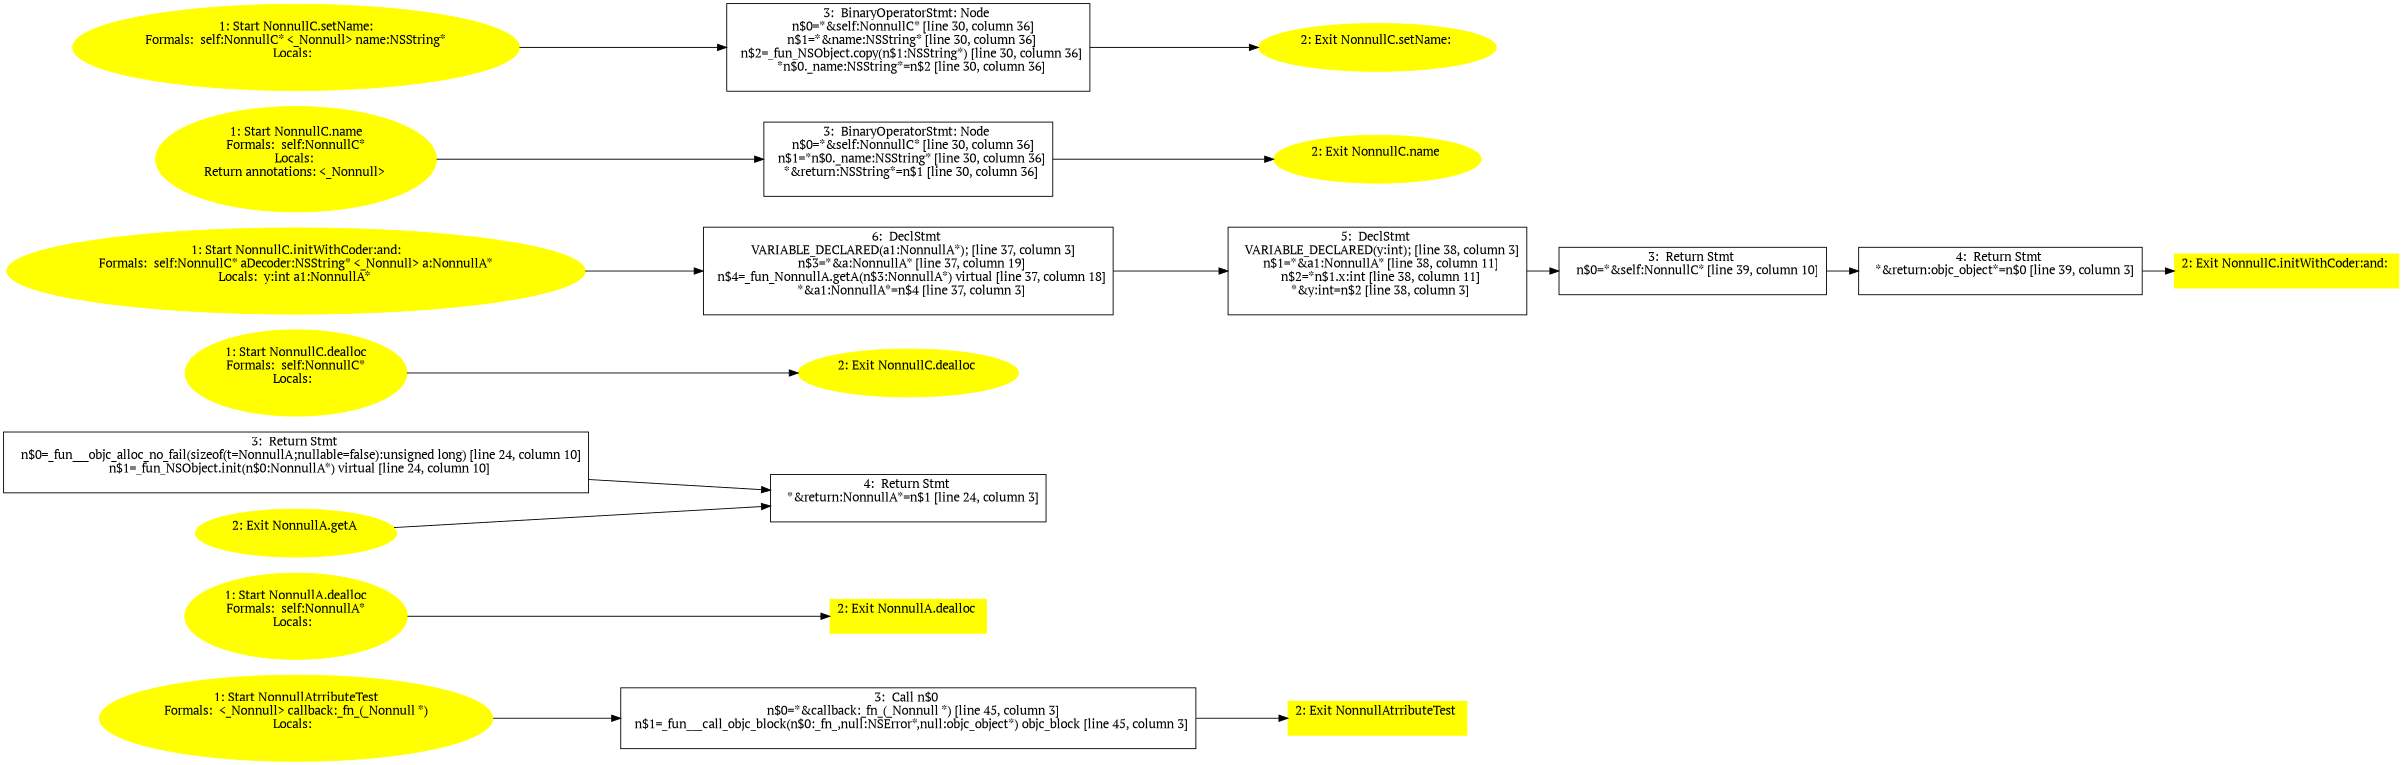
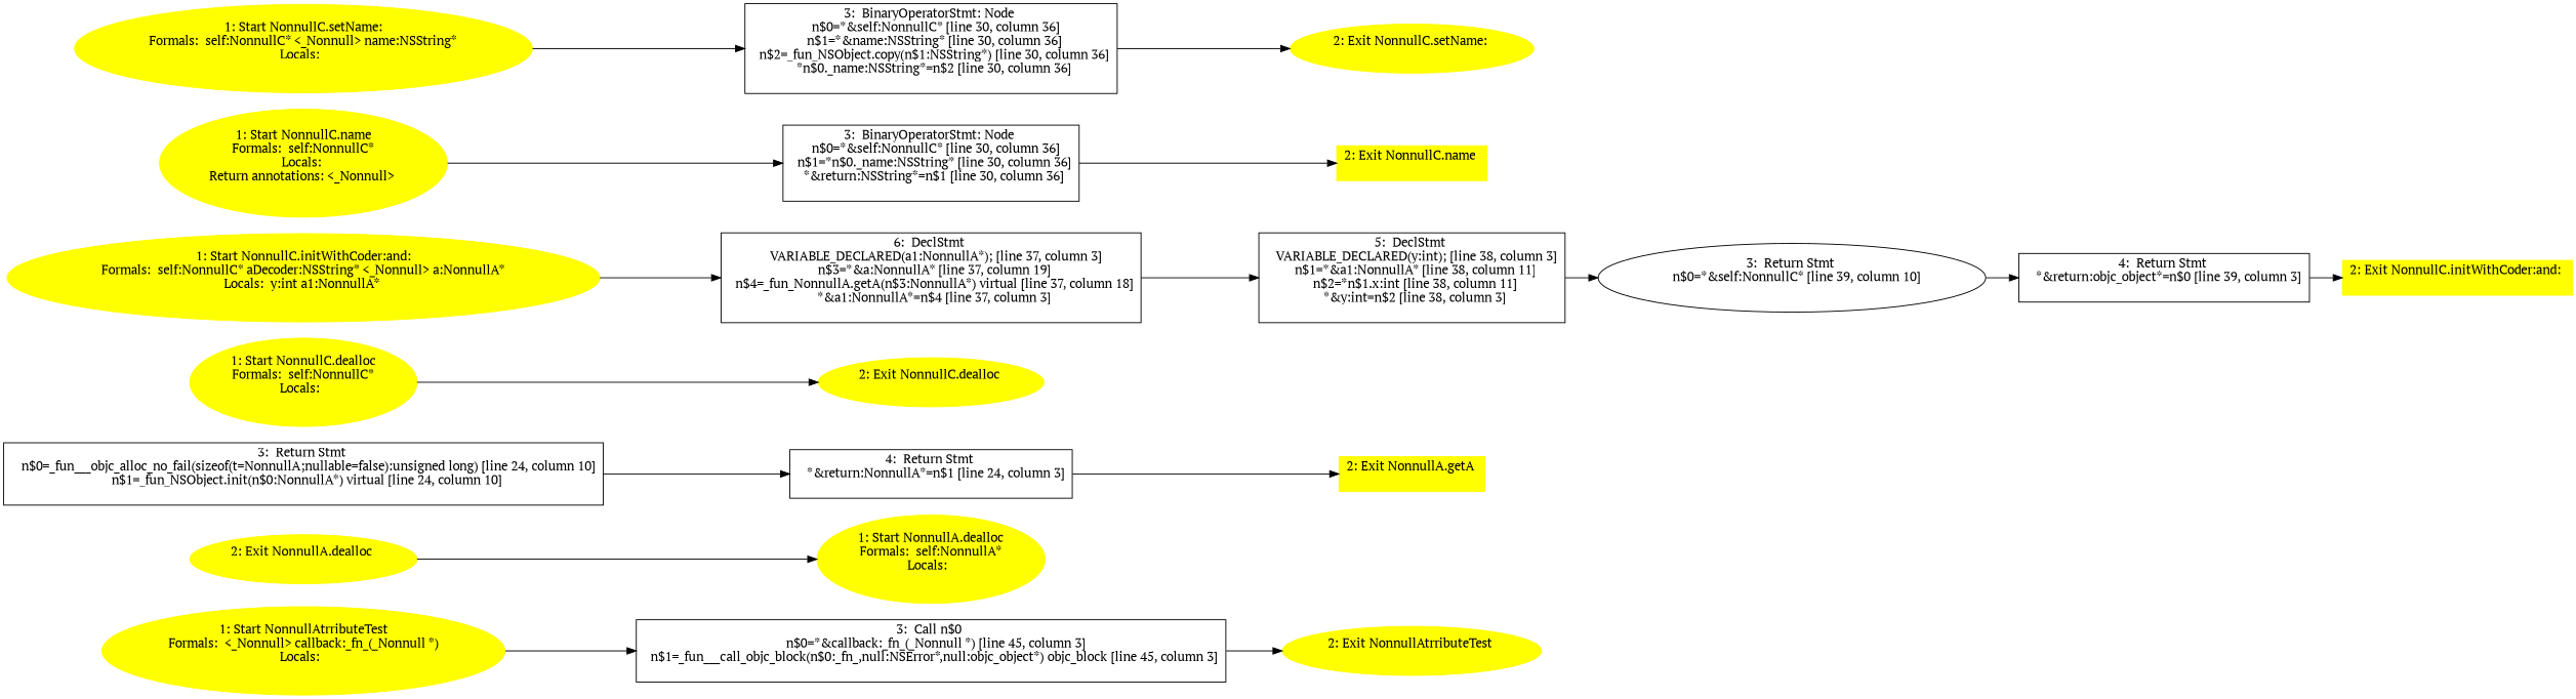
  digraph {
    fontname="PT Serif"
    rankdir=LR
    node [color=yellow fontname="PT Serif" style=filled]
    edge [fontname="PT Serif"]
    n1 [label="1: Start NonnullAtrributeTest\nFormals:  <_Nonnull> callback:_fn_(_Nonnull *)\nLocals:  \n  "]
    n2 [label="3:  Call n$0 \n   n$0=*&callback:_fn_(_Nonnull *) [line 45, column 3]\n  n$1=_fun___call_objc_block(n$0:_fn_,null:NSError*,null:objc_object*) objc_block [line 45, column 3]\n " shape=box color="" style=""]
-   n3 [label="2: Exit NonnullAtrributeTest \n  " shape=box]
+   n3 [label="2: Exit NonnullAtrributeTest \n  "]
    n4 [label="1: Start NonnullA.dealloc\nFormals:  self:NonnullA*\nLocals:  \n  "]
-   n5 [label="2: Exit NonnullA.dealloc \n  " shape=box]
+   n5 [label="2: Exit NonnullA.dealloc \n  "]
    n6 [label="3:  Return Stmt \n   n$0=_fun___objc_alloc_no_fail(sizeof(t=NonnullA;nullable=false):unsigned long) [line 24, column 10]\n  n$1=_fun_NSObject.init(n$0:NonnullA*) virtual [line 24, column 10]\n " shape=box color="" style=""]
    n7 [label="4:  Return Stmt \n   *&return:NonnullA*=n$1 [line 24, column 3]\n " shape=box color="" style=""]
-   n8 [label="2: Exit NonnullA.getA \n  "]
+   n8 [label="2: Exit NonnullA.getA \n  " shape=box]
    n9 [label="1: Start NonnullC.dealloc\nFormals:  self:NonnullC*\nLocals:  \n  "]
    n10 [label="2: Exit NonnullC.dealloc \n  "]
    n11 [label="1: Start NonnullC.initWithCoder:and:\nFormals:  self:NonnullC* aDecoder:NSString* <_Nonnull> a:NonnullA*\nLocals:  y:int a1:NonnullA* \n  "]
    n12 [label="6:  DeclStmt \n   VARIABLE_DECLARED(a1:NonnullA*); [line 37, column 3]\n  n$3=*&a:NonnullA* [line 37, column 19]\n  n$4=_fun_NonnullA.getA(n$3:NonnullA*) virtual [line 37, column 18]\n  *&a1:NonnullA*=n$4 [line 37, column 3]\n " shape=box color="" style=""]
    n13 [label="5:  DeclStmt \n   VARIABLE_DECLARED(y:int); [line 38, column 3]\n  n$1=*&a1:NonnullA* [line 38, column 11]\n  n$2=*n$1.x:int [line 38, column 11]\n  *&y:int=n$2 [line 38, column 3]\n " shape=box color="" style=""]
-   n14 [label="3:  Return Stmt \n   n$0=*&self:NonnullC* [line 39, column 10]\n " shape=box color="" style=""]
+   n14 [label="3:  Return Stmt \n   n$0=*&self:NonnullC* [line 39, column 10]\n " shape=ellipse color="" style=""]
    n15 [label="2: Exit NonnullC.initWithCoder:and: \n  " shape=box]
    n16 [label="4:  Return Stmt \n   *&return:objc_object*=n$0 [line 39, column 3]\n " shape=box color="" style=""]
    n17 [label="1: Start NonnullC.name\nFormals:  self:NonnullC*\nLocals: \nReturn annotations: <_Nonnull> \n  "]
    n18 [label="3:  BinaryOperatorStmt: Node \n   n$0=*&self:NonnullC* [line 30, column 36]\n  n$1=*n$0._name:NSString* [line 30, column 36]\n  *&return:NSString*=n$1 [line 30, column 36]\n " shape=box color="" style=""]
-   n19 [label="2: Exit NonnullC.name \n  "]
+   n19 [label="2: Exit NonnullC.name \n  " shape=box]
    n20 [label="1: Start NonnullC.setName:\nFormals:  self:NonnullC* <_Nonnull> name:NSString*\nLocals:  \n  "]
    n21 [label="3:  BinaryOperatorStmt: Node \n   n$0=*&self:NonnullC* [line 30, column 36]\n  n$1=*&name:NSString* [line 30, column 36]\n  n$2=_fun_NSObject.copy(n$1:NSString*) [line 30, column 36]\n  *n$0._name:NSString*=n$2 [line 30, column 36]\n " shape=box color="" style=""]
    n22 [label="2: Exit NonnullC.setName: \n  "]
    n1 -> n2
    n2 -> n3
-   n4 -> n5
+   n5 -> n4
    n6 -> n7
-   n8 -> n7
+   n7 -> n8
    n9 -> n10
    n11 -> n12
    n12 -> n13
    n13 -> n14
    n14 -> n16
    n16 -> n15
    n17 -> n18
    n18 -> n19
    n20 -> n21
    n21 -> n22
  }
